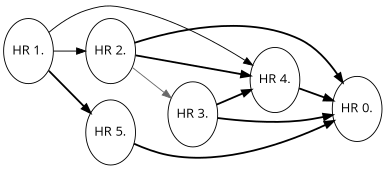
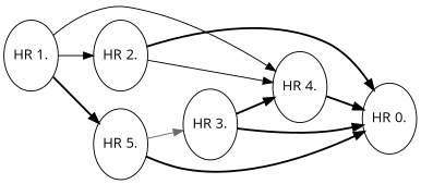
  digraph {
    fontname="Open Sans"
    rankdir=LR
    node [fontname="Open Sans" shape=ellipse]
    edge [fontname="Open Sans" style=bold]
    n1 [height=1 label="HR 0." width=0.5]
    n2 [height=1 label="HR 1." width=0.5]
    n3 [height=1 label="HR 2." width=0.5]
    n4 [height=1 label="HR 4." width=0.5]
    n5 [height=1 label="HR 5." width=0.5]
    n6 [height=1 label="HR 3." width=0.5]
    n2 -> n3 [color=black style=""]
    n2 -> n4 [style=solid]
    n2 -> n5
    n3 -> n1
-   n3 -> n4
-   n3 -> n6 [color=dimgray style=""]
+   n3 -> n4 [style=solid]
+   n5 -> n6 [color=dimgray style=""]
    n4 -> n1
    n5 -> n1
    n6 -> n1
    n6 -> n4
  }
